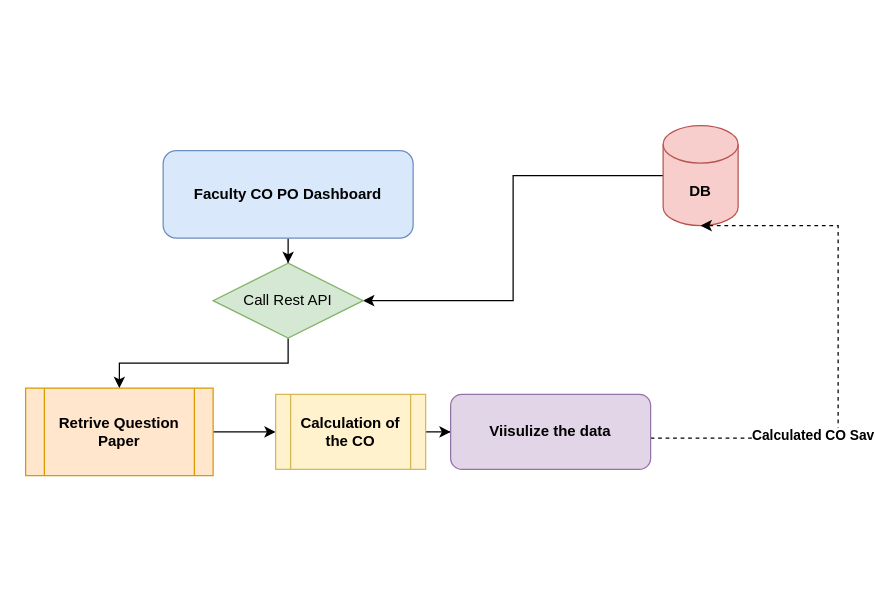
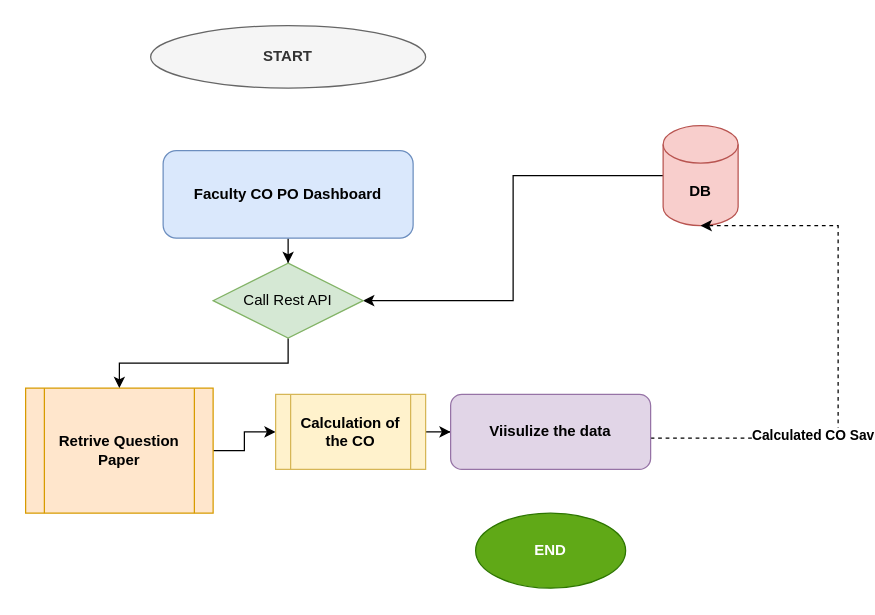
  <mxCell id="0" />
  <mxCell id="1" parent="0" />
+ <mxCell id="2" value="&lt;b&gt;START&lt;/b&gt;" style="ellipse;whiteSpace=wrap;html=1;fillColor=#f5f5f5;fontColor=#333333;strokeColor=#666666;" vertex="1" parent="1"><mxGeometry x="120" y="20" width="220" height="50" as="geometry" /></mxCell>
  <mxCell id="3" value="" style="edgeStyle=orthogonalEdgeStyle;rounded=0;orthogonalLoop=1;jettySize=auto;html=1;" edge="1" parent="1" source="4" target="14"><mxGeometry relative="1" as="geometry" /></mxCell>
  <mxCell id="4" value="&lt;b&gt;Faculty CO PO Dashboard&lt;/b&gt;" style="rounded=1;whiteSpace=wrap;html=1;fillColor=#dae8fc;strokeColor=#6c8ebf;" vertex="1" parent="1"><mxGeometry x="130" y="120" width="200" height="70" as="geometry" /></mxCell>
  <mxCell id="5" style="edgeStyle=orthogonalEdgeStyle;rounded=0;orthogonalLoop=1;jettySize=auto;html=1;entryX=1;entryY=0.5;entryDx=0;entryDy=0;" edge="1" parent="1" source="6" target="14"><mxGeometry relative="1" as="geometry"><mxPoint x="350" y="330" as="targetPoint" /></mxGeometry></mxCell>
  <mxCell id="6" value="&lt;b&gt;DB&lt;/b&gt;" style="shape=cylinder3;whiteSpace=wrap;html=1;boundedLbl=1;backgroundOutline=1;size=15;fillColor=#f8cecc;strokeColor=#b85450;" vertex="1" parent="1"><mxGeometry x="530" y="100" width="60" height="80" as="geometry" /></mxCell>
  <mxCell id="7" value="" style="edgeStyle=orthogonalEdgeStyle;rounded=0;orthogonalLoop=1;jettySize=auto;html=1;" edge="1" parent="1" source="8" target="12"><mxGeometry relative="1" as="geometry" /></mxCell>
- <mxCell id="8" value="&lt;b&gt;Retrive Question Paper&lt;/b&gt;" style="shape=process;whiteSpace=wrap;html=1;backgroundOutline=1;fillColor=#ffe6cc;strokeColor=#d79b00;" vertex="1" parent="1"><mxGeometry x="20" y="310" width="150" height="70" as="geometry" /></mxCell>
+ <mxCell id="8" value="&lt;b&gt;Retrive Question Paper&lt;/b&gt;" style="shape=process;whiteSpace=wrap;html=1;backgroundOutline=1;fillColor=#ffe6cc;strokeColor=#d79b00;" vertex="1" parent="1"><mxGeometry x="20" y="310" width="150" height="100" as="geometry" /></mxCell>
  <mxCell id="9" style="edgeStyle=orthogonalEdgeStyle;rounded=0;orthogonalLoop=1;jettySize=auto;html=1;entryX=0.5;entryY=1;entryDx=0;entryDy=0;entryPerimeter=0;dashed=1;" edge="1" parent="1" source="15" target="6"><mxGeometry relative="1" as="geometry"><mxPoint x="570" y="190" as="targetPoint" /><mxPoint x="530" y="340" as="sourcePoint" /><Array as="points"><mxPoint x="670" y="350" /><mxPoint x="670" y="180" /></Array></mxGeometry></mxCell>
  <mxCell id="10" value="&lt;b&gt;Calculated CO Sav&lt;/b&gt;" style="edgeLabel;html=1;align=center;verticalAlign=middle;resizable=0;points=[];" vertex="1" connectable="0" parent="9"><mxGeometry x="-0.398" y="3" relative="1" as="geometry"><mxPoint as="offset" /></mxGeometry></mxCell>
  <mxCell id="11" value="" style="edgeStyle=orthogonalEdgeStyle;rounded=0;orthogonalLoop=1;jettySize=auto;html=1;" edge="1" parent="1" source="12" target="15"><mxGeometry relative="1" as="geometry" /></mxCell>
  <mxCell id="12" value="&lt;b&gt;Calculation of the CO&lt;/b&gt;" style="shape=process;whiteSpace=wrap;html=1;backgroundOutline=1;fillColor=#fff2cc;strokeColor=#d6b656;" vertex="1" parent="1"><mxGeometry x="220" y="315" width="120" height="60" as="geometry" /></mxCell>
  <mxCell id="13" value="" style="edgeStyle=orthogonalEdgeStyle;rounded=0;orthogonalLoop=1;jettySize=auto;html=1;" edge="1" parent="1" source="14" target="8"><mxGeometry relative="1" as="geometry" /></mxCell>
  <mxCell id="14" value="Call Rest API" style="rhombus;whiteSpace=wrap;html=1;fillColor=#d5e8d4;strokeColor=#82b366;" vertex="1" parent="1"><mxGeometry x="170" y="210" width="120" height="60" as="geometry" /></mxCell>
  <mxCell id="15" value="&lt;b&gt;Viisulize the data&lt;/b&gt;" style="rounded=1;whiteSpace=wrap;html=1;fillColor=#e1d5e7;strokeColor=#9673a6;" vertex="1" parent="1"><mxGeometry x="360" y="315" width="160" height="60" as="geometry" /></mxCell>
+ <mxCell id="16" value="&lt;b&gt;END&lt;/b&gt;" style="ellipse;whiteSpace=wrap;html=1;fillColor=#60a917;strokeColor=#2D7600;rounded=1;fontColor=#ffffff;" vertex="1" parent="1"><mxGeometry x="380" y="410" width="120" height="60" as="geometry" /></mxCell>
